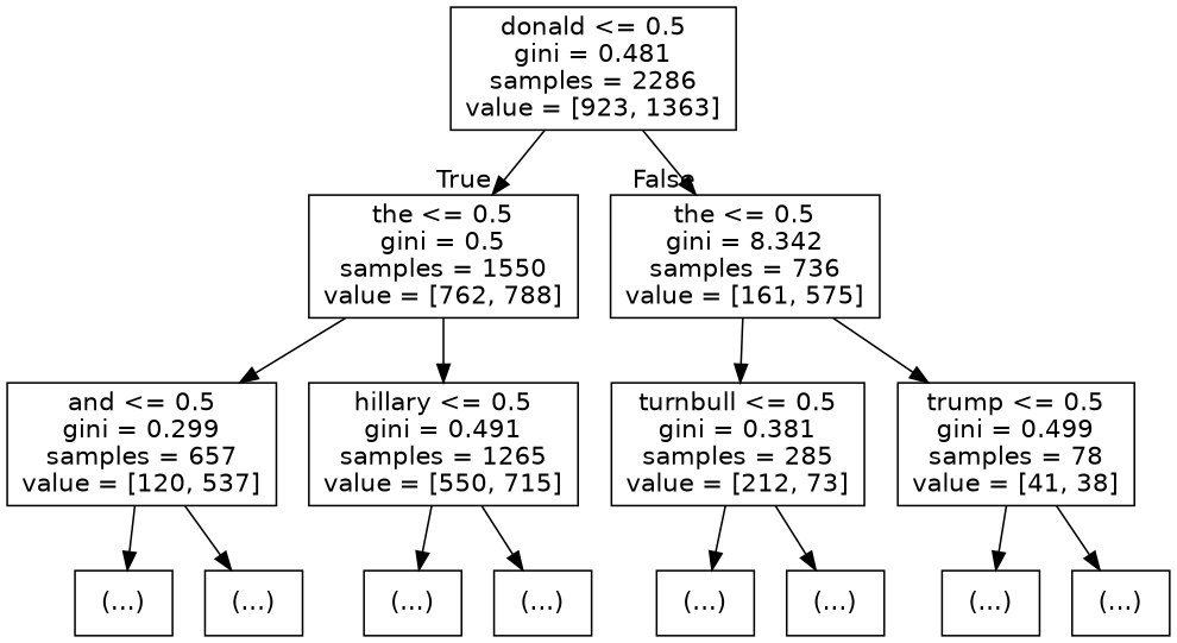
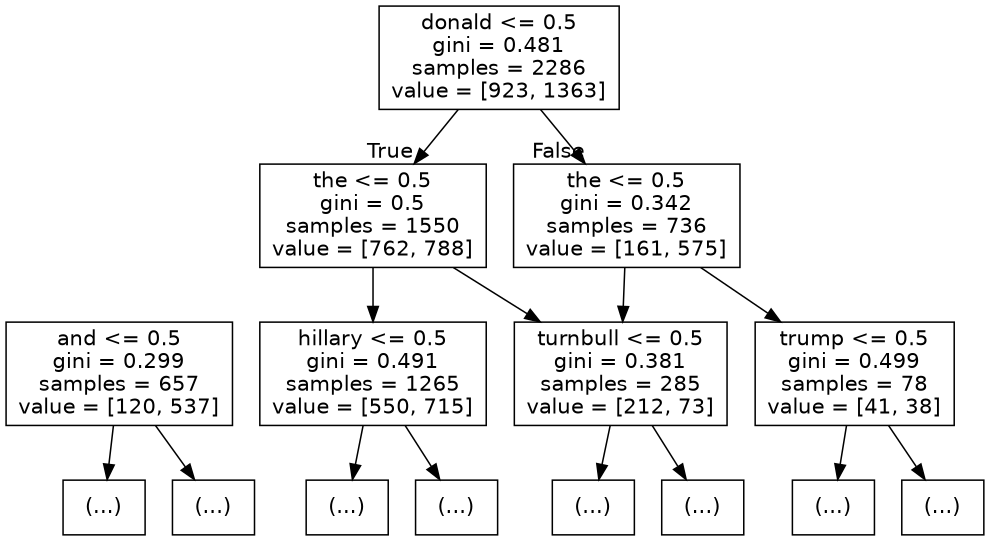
  digraph {
    node [fontname=helvetica shape=box]
    edge [fontname=helvetica]
    n1 [label="donald <= 0.5\ngini = 0.481\nsamples = 2286\nvalue = [923, 1363]"]
    n2 [label="the <= 0.5\ngini = 0.5\nsamples = 1550\nvalue = [762, 788]"]
-   n3 [label="the <= 0.5\ngini = 8.342\nsamples = 736\nvalue = [161, 575]"]
+   n3 [label="the <= 0.5\ngini = 0.342\nsamples = 736\nvalue = [161, 575]"]
    n4 [label="hillary <= 0.5\ngini = 0.491\nsamples = 1265\nvalue = [550, 715]"]
    n5 [label="turnbull <= 0.5\ngini = 0.381\nsamples = 285\nvalue = [212, 73]"]
    n6 [label="trump <= 0.5\ngini = 0.499\nsamples = 78\nvalue = [41, 38]"]
    n7 [label="(...)"]
    n8 [label="(...)"]
    n9 [label="(...)"]
    n10 [label="(...)"]
    n11 [label="and <= 0.5\ngini = 0.299\nsamples = 657\nvalue = [120, 537]"]
    n12 [label="(...)"]
    n13 [label="(...)"]
    n14 [label="(...)"]
    n15 [label="(...)"]
    n1 -> n2 [headlabel=True labelangle=45 labeldistance=2.5]
    n1 -> n3 [headlabel=False labelangle=-45 labeldistance=2.5]
    n2 -> n4
-   n2 -> n11
+   n2 -> n5
    n3 -> n5
    n3 -> n6
    n4 -> n7
    n4 -> n8
    n5 -> n9
    n5 -> n10
    n6 -> n14
    n6 -> n15
    n11 -> n12
    n11 -> n13
  }
